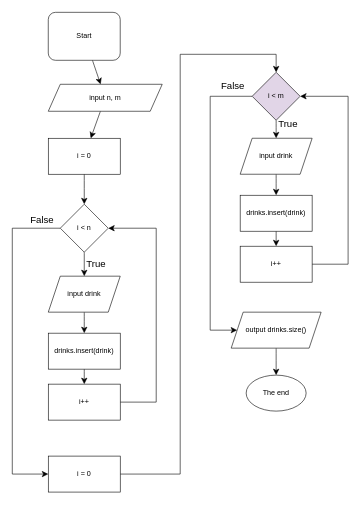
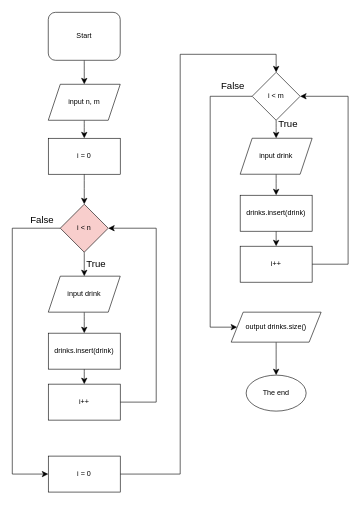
  <mxCell id="0" />
  <mxCell id="1" parent="0" />
  <mxCell id="2" value="" style="edgeStyle=none;curved=1;rounded=0;orthogonalLoop=1;jettySize=auto;html=1;fontSize=12;startSize=8;endSize=8;" edge="1" parent="1" source="3" target="5"><mxGeometry relative="1" as="geometry" /></mxCell>
  <mxCell id="3" value="Start" style="whiteSpace=wrap;html=1;rounded=1;" vertex="1" parent="1"><mxGeometry x="80" y="20" width="120" height="80" as="geometry" /></mxCell>
  <mxCell id="4" value="" style="edgeStyle=none;curved=1;rounded=0;orthogonalLoop=1;jettySize=auto;html=1;fontSize=12;startSize=8;endSize=8;" edge="1" parent="1" source="5" target="7"><mxGeometry relative="1" as="geometry" /></mxCell>
- <mxCell id="5" value="input n, m" style="shape=parallelogram;perimeter=parallelogramPerimeter;whiteSpace=wrap;html=1;fixedSize=1;" vertex="1" parent="1"><mxGeometry x="80" y="140" width="190" height="45" as="geometry" /></mxCell>
+ <mxCell id="5" value="input n, m" style="shape=parallelogram;perimeter=parallelogramPerimeter;whiteSpace=wrap;html=1;fixedSize=1;" vertex="1" parent="1"><mxGeometry x="80" y="140" width="120" height="60" as="geometry" /></mxCell>
  <mxCell id="6" value="" style="edgeStyle=none;curved=1;rounded=0;orthogonalLoop=1;jettySize=auto;html=1;fontSize=12;startSize=8;endSize=8;" edge="1" parent="1" source="7" target="10"><mxGeometry relative="1" as="geometry" /></mxCell>
  <mxCell id="7" value="i = 0" style="whiteSpace=wrap;html=1;" vertex="1" parent="1"><mxGeometry x="80" y="230" width="120" height="60" as="geometry" /></mxCell>
  <mxCell id="8" value="" style="edgeStyle=none;curved=1;rounded=0;orthogonalLoop=1;jettySize=auto;html=1;fontSize=12;startSize=8;endSize=8;" edge="1" parent="1" source="10" target="12"><mxGeometry relative="1" as="geometry" /></mxCell>
  <mxCell id="9" style="edgeStyle=elbowEdgeStyle;rounded=0;orthogonalLoop=1;jettySize=auto;html=1;entryX=0;entryY=0.5;entryDx=0;entryDy=0;fontSize=12;startSize=8;endSize=8;" edge="1" parent="1" source="10" target="18"><mxGeometry relative="1" as="geometry"><Array as="points"><mxPoint x="20" y="580" /></Array></mxGeometry></mxCell>
- <mxCell id="10" value="i &amp;lt; n" style="rhombus;whiteSpace=wrap;html=1;" vertex="1" parent="1"><mxGeometry x="100" y="340" width="80" height="80" as="geometry" /></mxCell>
+ <mxCell id="10" value="i &amp;lt; n" style="rhombus;whiteSpace=wrap;html=1;fillColor=#f8cecc;" vertex="1" parent="1"><mxGeometry x="100" y="340" width="80" height="80" as="geometry" /></mxCell>
  <mxCell id="11" value="" style="edgeStyle=none;curved=1;rounded=0;orthogonalLoop=1;jettySize=auto;html=1;fontSize=12;startSize=8;endSize=8;" edge="1" parent="1" source="12" target="14"><mxGeometry relative="1" as="geometry" /></mxCell>
  <mxCell id="12" value="input drink" style="shape=parallelogram;perimeter=parallelogramPerimeter;whiteSpace=wrap;html=1;fixedSize=1;" vertex="1" parent="1"><mxGeometry x="80" y="460" width="120" height="60" as="geometry" /></mxCell>
  <mxCell id="13" value="" style="edgeStyle=none;curved=1;rounded=0;orthogonalLoop=1;jettySize=auto;html=1;fontSize=12;startSize=8;endSize=8;" edge="1" parent="1" source="14" target="16"><mxGeometry relative="1" as="geometry" /></mxCell>
  <mxCell id="14" value="drinks.insert(drink)" style="whiteSpace=wrap;html=1;" vertex="1" parent="1"><mxGeometry x="80" y="555" width="120" height="60" as="geometry" /></mxCell>
  <mxCell id="15" style="edgeStyle=elbowEdgeStyle;rounded=0;orthogonalLoop=1;jettySize=auto;html=1;fontSize=12;startSize=8;endSize=8;entryX=1;entryY=0.5;entryDx=0;entryDy=0;" edge="1" parent="1" source="16" target="10"><mxGeometry relative="1" as="geometry"><mxPoint x="380" y="420" as="targetPoint" /><Array as="points"><mxPoint x="260" y="520" /></Array></mxGeometry></mxCell>
  <mxCell id="16" value="i++" style="whiteSpace=wrap;html=1;" vertex="1" parent="1"><mxGeometry x="80" y="640" width="120" height="60" as="geometry" /></mxCell>
  <mxCell id="17" value="" style="edgeStyle=orthogonalEdgeStyle;rounded=0;orthogonalLoop=1;jettySize=auto;html=1;fontSize=12;startSize=8;endSize=8;entryX=0.5;entryY=0;entryDx=0;entryDy=0;" edge="1" parent="1" source="18" target="21"><mxGeometry relative="1" as="geometry"><mxPoint x="460" y="110" as="targetPoint" /><Array as="points"><mxPoint x="300" y="790" /><mxPoint x="300" y="90" /><mxPoint x="460" y="90" /></Array></mxGeometry></mxCell>
  <mxCell id="18" value="i = 0" style="whiteSpace=wrap;html=1;" vertex="1" parent="1"><mxGeometry x="80" y="760" width="120" height="60" as="geometry" /></mxCell>
  <mxCell id="19" style="edgeStyle=none;curved=1;rounded=0;orthogonalLoop=1;jettySize=auto;html=1;fontSize=12;startSize=8;endSize=8;" edge="1" parent="1" source="21" target="23"><mxGeometry relative="1" as="geometry" /></mxCell>
  <mxCell id="20" style="edgeStyle=elbowEdgeStyle;rounded=0;orthogonalLoop=1;jettySize=auto;html=1;fontSize=12;startSize=8;endSize=8;entryX=0;entryY=0.5;entryDx=0;entryDy=0;" edge="1" parent="1" source="21" target="29"><mxGeometry relative="1" as="geometry"><mxPoint x="370" y="550" as="targetPoint" /><Array as="points"><mxPoint x="350" y="350" /></Array></mxGeometry></mxCell>
- <mxCell id="21" value="i &amp;lt; m" style="rhombus;whiteSpace=wrap;html=1;fillColor=#e1d5e7;" vertex="1" parent="1"><mxGeometry x="420" y="120" width="80" height="80" as="geometry" /></mxCell>
+ <mxCell id="21" value="i &amp;lt; m" style="rhombus;whiteSpace=wrap;html=1;" vertex="1" parent="1"><mxGeometry x="420" y="120" width="80" height="80" as="geometry" /></mxCell>
  <mxCell id="22" value="" style="edgeStyle=none;curved=1;rounded=0;orthogonalLoop=1;jettySize=auto;html=1;fontSize=12;startSize=8;endSize=8;" edge="1" parent="1" source="23" target="25"><mxGeometry relative="1" as="geometry" /></mxCell>
  <mxCell id="23" value="input drink" style="shape=parallelogram;perimeter=parallelogramPerimeter;whiteSpace=wrap;html=1;fixedSize=1;" vertex="1" parent="1"><mxGeometry x="400" y="230" width="120" height="60" as="geometry" /></mxCell>
  <mxCell id="24" value="" style="edgeStyle=none;curved=1;rounded=0;orthogonalLoop=1;jettySize=auto;html=1;fontSize=12;startSize=8;endSize=8;" edge="1" parent="1" source="25" target="27"><mxGeometry relative="1" as="geometry" /></mxCell>
  <mxCell id="25" value="drinks.insert(drink)" style="whiteSpace=wrap;html=1;" vertex="1" parent="1"><mxGeometry x="400" y="325" width="120" height="60" as="geometry" /></mxCell>
  <mxCell id="26" style="edgeStyle=elbowEdgeStyle;rounded=0;orthogonalLoop=1;jettySize=auto;html=1;entryX=1;entryY=0.5;entryDx=0;entryDy=0;fontSize=12;startSize=8;endSize=8;" edge="1" parent="1" source="27" target="21"><mxGeometry relative="1" as="geometry"><Array as="points"><mxPoint x="580" y="280" /></Array></mxGeometry></mxCell>
  <mxCell id="27" value="i++" style="whiteSpace=wrap;html=1;" vertex="1" parent="1"><mxGeometry x="400" y="410" width="120" height="60" as="geometry" /></mxCell>
  <mxCell id="28" value="" style="edgeStyle=none;curved=1;rounded=0;orthogonalLoop=1;jettySize=auto;html=1;fontSize=12;startSize=8;endSize=8;" edge="1" parent="1" source="29" target="30"><mxGeometry relative="1" as="geometry" /></mxCell>
- <mxCell id="29" value="output drinks.size()" style="shape=parallelogram;perimeter=parallelogramPerimeter;whiteSpace=wrap;html=1;fixedSize=1;" vertex="1" parent="1"><mxGeometry x="385" y="520" width="150" height="60" as="geometry" /></mxCell>
+ <mxCell id="29" value="output drinks.size()" style="shape=parallelogram;perimeter=parallelogramPerimeter;whiteSpace=wrap;html=1;fixedSize=1;" vertex="1" parent="1"><mxGeometry x="385" y="520" width="150" height="50" as="geometry" /></mxCell>
  <mxCell id="30" value="The end" style="ellipse;whiteSpace=wrap;html=1;" vertex="1" parent="1"><mxGeometry x="410" y="625" width="100" height="60" as="geometry" /></mxCell>
  <mxCell id="31" value="True" style="text;html=1;align=center;verticalAlign=middle;whiteSpace=wrap;rounded=0;fontSize=16;" vertex="1" parent="1"><mxGeometry x="130" y="415" width="60" height="50" as="geometry" /></mxCell>
  <mxCell id="32" value="True" style="text;html=1;align=center;verticalAlign=middle;whiteSpace=wrap;rounded=0;fontSize=16;" vertex="1" parent="1"><mxGeometry x="450" y="181" width="60" height="50" as="geometry" /></mxCell>
  <mxCell id="33" value="False" style="text;html=1;align=center;verticalAlign=middle;whiteSpace=wrap;rounded=0;fontSize=16;" vertex="1" parent="1"><mxGeometry x="358" y="118" width="60" height="50" as="geometry" /></mxCell>
  <mxCell id="34" value="False" style="text;html=1;align=center;verticalAlign=middle;whiteSpace=wrap;rounded=0;fontSize=16;" vertex="1" parent="1"><mxGeometry x="40" y="340" width="60" height="50" as="geometry" /></mxCell>
